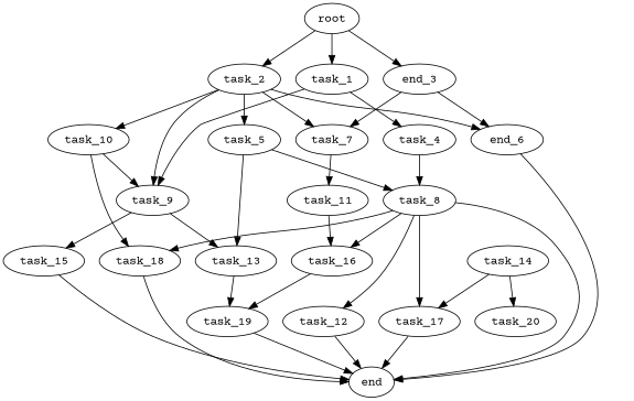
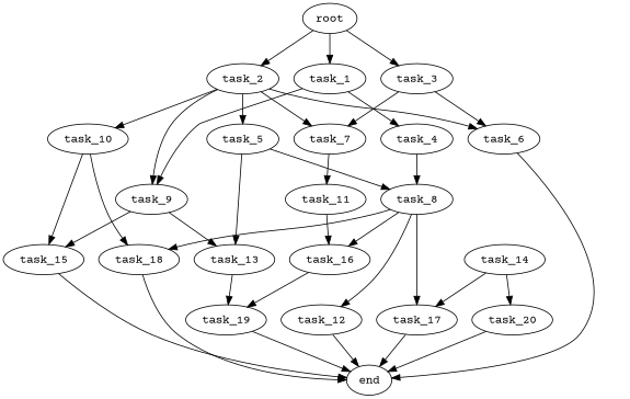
  digraph {
    fontname="Courier Prime"
    node [fontname="Courier Prime"]
    edge [fontname="Courier Prime"]
    root
    task_1
    task_2
-   task_3 [label=end_3]
+   task_3
    task_4
    task_9
    task_5
-   task_6 [label=end_6]
+   task_6
    task_7
    task_10
    task_8
    task_13
    task_15
    end
    task_11
    task_18
    task_12
    task_16
    task_17
    task_19
    task_14
    task_20
    root -> task_1
    root -> task_2
    root -> task_3
    task_1 -> task_4
    task_1 -> task_9
    task_2 -> task_9
    task_2 -> task_5
    task_2 -> task_6
    task_2 -> task_7
    task_2 -> task_10
    task_3 -> task_6
    task_3 -> task_7
    task_4 -> task_8
    task_9 -> task_13
    task_9 -> task_15
    task_5 -> task_8
    task_5 -> task_13
    task_6 -> end
    task_7 -> task_11
-   task_10 -> task_9
+   task_10 -> task_15
    task_10 -> task_18
    task_8 -> task_18
    task_8 -> task_12
    task_8 -> task_16
    task_8 -> task_17
    task_13 -> task_19
    task_15 -> end
    task_11 -> task_16
    task_18 -> end
    task_12 -> end
    task_16 -> task_19
    task_17 -> end
    task_19 -> end
    task_14 -> task_17
    task_14 -> task_20
-   task_8 -> end
+   task_20 -> end
  }
